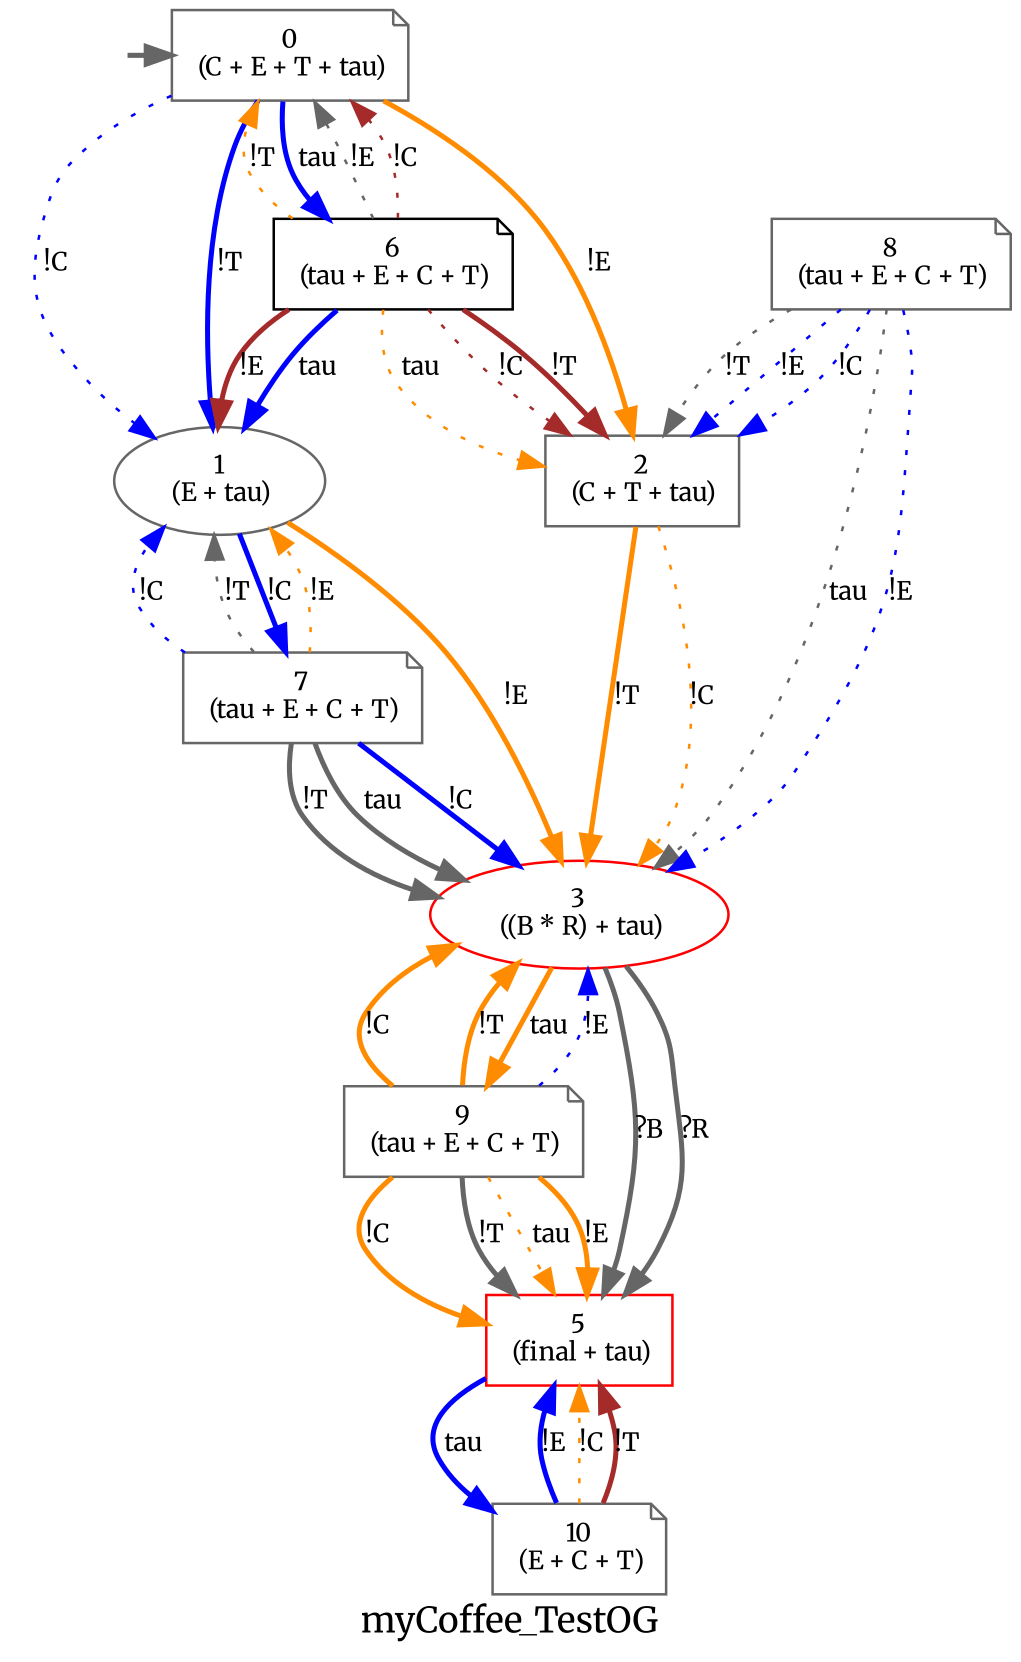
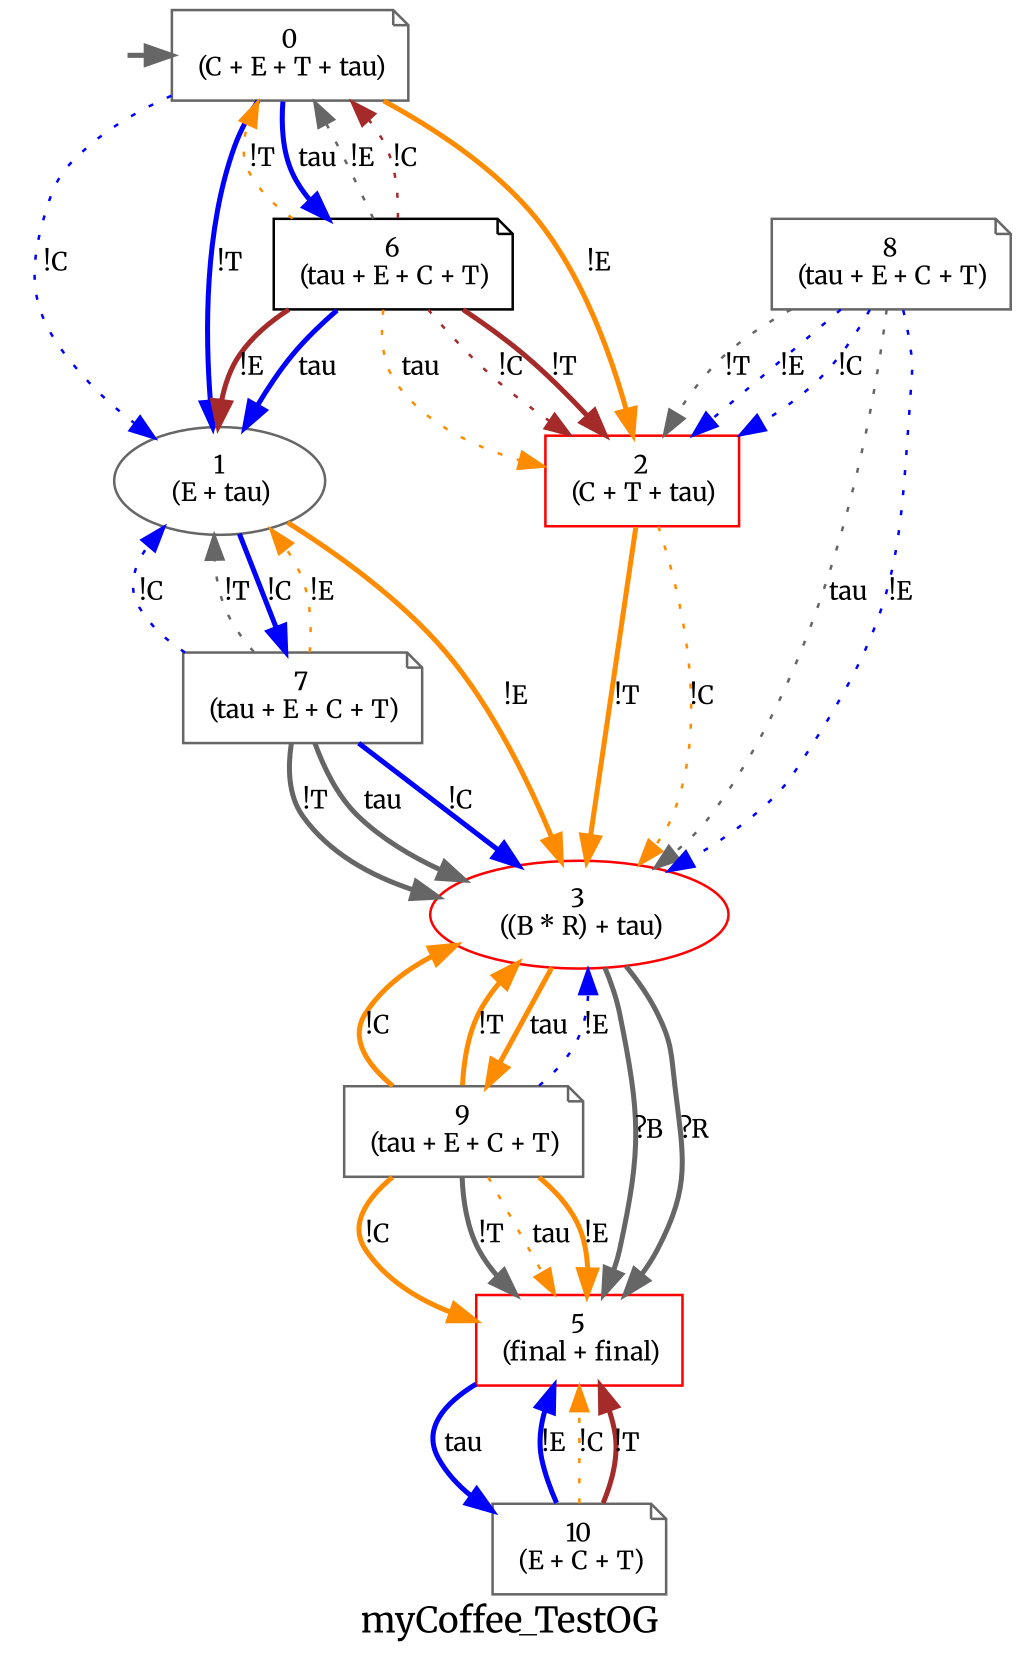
  digraph {
    fontname=Merriweather
    label=myCoffee_TestOG
    node [fontname=Merriweather fontsize=10 color=gray40 shape=note]
    edge [color=darkorange fontname=Merriweather fontsize=10 style=bold]
    q_0 [height=0.01 style=invis width=0.01 color="" shape=""]
    n2 [label="0\n (C + E + T + tau)"]
    n3 [color=black label="6\n (tau + E + C + T)"]
-   n4 [label="2\n (C + T + tau)" shape=box]
+   n4 [color=red label="2\n (C + T + tau)" shape=box]
    n5 [label="1\n (E + tau)" shape=ellipse]
    n6 [color=red label="3\n ((B * R) + tau)" shape=ellipse]
    n7 [label="7\n (tau + E + C + T)"]
    n8 [label="9\n (tau + E + C + T)"]
-   n9 [color=red label="5\n (final + tau)" shape=box]
+   n9 [color=red label="5\n (final + final)" shape=box]
    n10 [label="8\n (tau + E + C + T)"]
    n11 [label="10\n (E + C + T)"]
    q_0 -> n2 [color=gray40 minlen=0.5]
    n2 -> n3 [color=blue label=" tau"]
    n2 -> n4 [label="!E"]
    n2 -> n5 [color=blue label="!C" style=dotted]
    n2 -> n5 [color=blue label="!T"]
    n3 -> n2 [color=gray40 label="!E" style=dotted]
    n3 -> n2 [color=brown label="!C" style=dotted]
    n3 -> n2 [label="!T" style=dotted]
    n3 -> n4 [label=" tau" style=dotted]
    n3 -> n4 [color=brown label="!C" style=dotted]
    n3 -> n4 [color=brown label="!T"]
    n3 -> n5 [color=blue label=" tau"]
    n3 -> n5 [color=brown label="!E"]
    n4 -> n6 [label="!C" style=dotted]
    n4 -> n6 [label="!T"]
    n5 -> n6 [label="!E"]
    n5 -> n7 [color=blue label="!C"]
    n6 -> n8 [label=" tau"]
    n6 -> n9 [color=gray40 label="?B"]
    n6 -> n9 [color=gray40 label="?R"]
    n7 -> n5 [label="!E" style=dotted]
    n7 -> n5 [color=blue label="!C" style=dotted]
    n7 -> n5 [color=gray40 label="!T" style=dotted]
    n7 -> n6 [color=gray40 label=" tau"]
    n7 -> n6 [color=blue label="!C"]
    n7 -> n6 [color=gray40 label="!T"]
    n8 -> n6 [color=blue label="!E" style=dotted]
    n8 -> n6 [label="!C"]
    n8 -> n6 [label="!T"]
    n8 -> n9 [label=" tau" style=dotted]
    n8 -> n9 [label="!E"]
    n8 -> n9 [label="!C"]
    n8 -> n9 [color=gray40 label="!T"]
    n9 -> n11 [color=blue label=" tau"]
    n10 -> n4 [color=blue label="!E" style=dotted]
    n10 -> n4 [color=blue label="!C" style=dotted]
    n10 -> n4 [color=gray40 label="!T" style=dotted]
    n10 -> n6 [color=gray40 label=" tau" style=dotted]
    n10 -> n6 [color=blue label="!E" style=dotted]
    n11 -> n9 [color=blue label="!E"]
    n11 -> n9 [label="!C" style=dotted]
    n11 -> n9 [color=brown label="!T"]
  }
